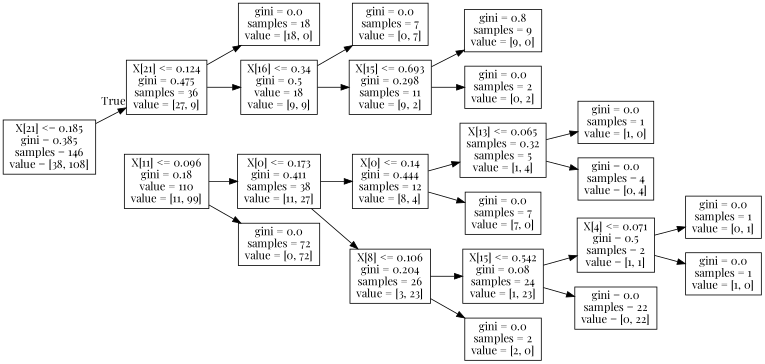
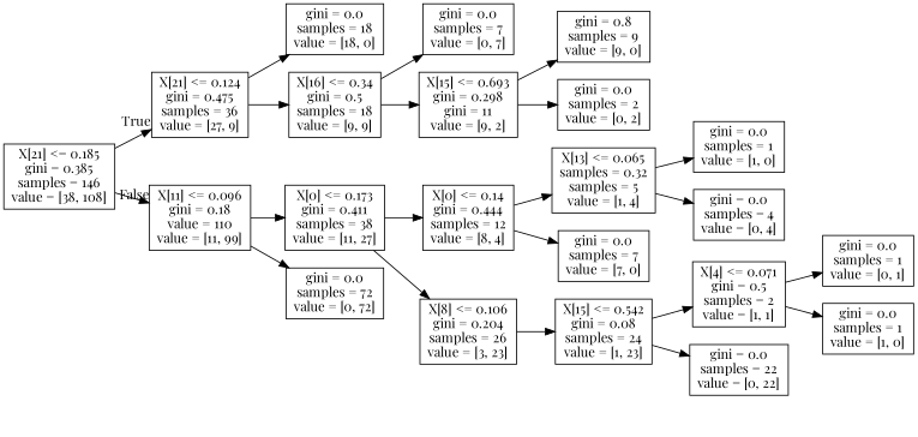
  digraph {
    fontname="Playfair Display"
    rankdir=LR
    node [fontname="Playfair Display" shape=box]
    edge [fontname="Playfair Display"]
    n1 [label="X[21] <= 0.185\ngini = 0.385\nsamples = 146\nvalue = [38, 108]"]
    n2 [label="X[21] <= 0.124\ngini = 0.475\nsamples = 36\nvalue = [27, 9]"]
    n3 [label="X[11] <= 0.096\ngini = 0.18\nvalue = 110\nvalue = [11, 99]"]
    n4 [label="gini = 0.0\nsamples = 18\nvalue = [18, 0]"]
-   n5 [label="X[16] <= 0.34\ngini = 0.5\nvalue = 18\nvalue = [9, 9]"]
+   n5 [label="X[16] <= 0.34\ngini = 0.5\nsamples = 18\nvalue = [9, 9]"]
    n6 [label="X[0] <= 0.173\ngini = 0.411\nsamples = 38\nvalue = [11, 27]"]
    n7 [label="gini = 0.0\nsamples = 72\nvalue = [0, 72]"]
    n8 [label="gini = 0.0\nsamples = 7\nvalue = [0, 7]"]
-   n9 [label="X[15] <= 0.693\ngini = 0.298\nsamples = 11\nvalue = [9, 2]"]
+   n9 [label="X[15] <= 0.693\ngini = 0.298\ngini = 11\nvalue = [9, 2]"]
    n10 [label="gini = 0.8\nsamples = 9\nvalue = [9, 0]"]
    n11 [label="gini = 0.0\nsamples = 2\nvalue = [0, 2]"]
    n12 [label="X[0] <= 0.14\ngini = 0.444\nsamples = 12\nvalue = [8, 4]"]
    n13 [label="X[8] <= 0.106\ngini = 0.204\nsamples = 26\nvalue = [3, 23]"]
    n14 [label="X[13] <= 0.065\nsamples = 0.32\nsamples = 5\nvalue = [1, 4]"]
    n15 [label="gini = 0.0\nsamples = 7\nvalue = [7, 0]"]
    n16 [label="X[15] <= 0.542\ngini = 0.08\nsamples = 24\nvalue = [1, 23]"]
-   n17 [label="gini = 0.0\nsamples = 2\nvalue = [2, 0]"]
    n18 [label="gini = 0.0\nsamples = 1\nvalue = [1, 0]"]
    n19 [label="gini = 0.0\nsamples = 4\nvalue = [0, 4]"]
    n20 [label="X[4] <= 0.071\ngini = 0.5\nsamples = 2\nvalue = [1, 1]"]
    n21 [label="gini = 0.0\nsamples = 22\nvalue = [0, 22]"]
    n22 [label="gini = 0.0\nsamples = 1\nvalue = [0, 1]"]
    n23 [label="gini = 0.0\nsamples = 1\nvalue = [1, 0]"]
    n1 -> n2 [headlabel=True labelangle=45 labeldistance=2.5]
+   n1 -> n3 [headlabel=False labelangle=-45 labeldistance=2.5]
    n2 -> n4
    n2 -> n5
    n3 -> n6
    n3 -> n7
    n5 -> n8
    n5 -> n9
    n6 -> n12
    n6 -> n13
    n9 -> n10
    n9 -> n11
    n12 -> n14
    n12 -> n15
    n13 -> n16
-   n13 -> n17
    n14 -> n18
    n14 -> n19
    n16 -> n20
    n16 -> n21
    n20 -> n22
    n20 -> n23
  }
